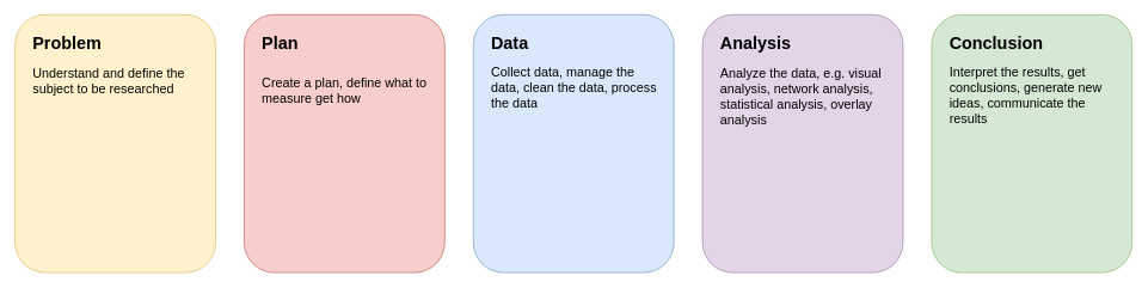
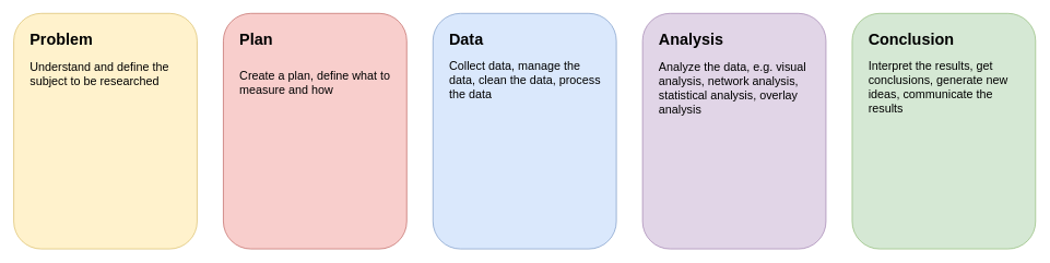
  <mxCell id="0" />
  <mxCell id="1" parent="0" />
  <mxCell id="2" value="" style="rounded=1;whiteSpace=wrap;html=1;fillColor=#fff2cc;strokeColor=#d6b656;" vertex="1" parent="1"><mxGeometry x="20" y="20" width="280" height="360" as="geometry" /></mxCell>
  <mxCell id="3" value="" style="rounded=1;whiteSpace=wrap;html=1;fillColor=#f8cecc;strokeColor=#b85450;" vertex="1" parent="1"><mxGeometry x="340" y="20" width="280" height="360" as="geometry" /></mxCell>
  <mxCell id="4" value="" style="rounded=1;whiteSpace=wrap;html=1;fillColor=#dae8fc;strokeColor=#6c8ebf;" vertex="1" parent="1"><mxGeometry x="660" y="20" width="280" height="360" as="geometry" /></mxCell>
  <mxCell id="5" value="" style="rounded=1;whiteSpace=wrap;html=1;fillColor=#e1d5e7;strokeColor=#9673a6;" vertex="1" parent="1"><mxGeometry x="980" y="20" width="280" height="360" as="geometry" /></mxCell>
  <mxCell id="6" value="" style="rounded=1;whiteSpace=wrap;html=1;fillColor=#d5e8d4;strokeColor=#82b366;" vertex="1" parent="1"><mxGeometry x="1300" y="20" width="280" height="360" as="geometry" /></mxCell>
  <mxCell id="7" value="&lt;h1&gt;Problem&lt;br&gt;&lt;/h1&gt;&lt;p style=&quot;font-size: 18px;&quot;&gt;&lt;font style=&quot;font-size: 18px;&quot;&gt;Understand and define the subject to be researched&lt;/font&gt;&lt;/p&gt;" style="text;html=1;strokeColor=none;fillColor=none;spacing=5;spacingTop=-20;whiteSpace=wrap;overflow=hidden;rounded=0;" vertex="1" parent="1"><mxGeometry x="40" y="40" width="240" height="320" as="geometry" /></mxCell>
- <mxCell id="8" value="&lt;h1&gt;Plan&lt;/h1&gt;&lt;div&gt;&lt;br&gt;&lt;/div&gt;&lt;div&gt;&lt;font style=&quot;font-size: 18px;&quot;&gt;&lt;font style=&quot;font-size: 18px;&quot;&gt;Create a plan, define what to measure get how&lt;/font&gt;&lt;/font&gt;&lt;br&gt;&lt;/div&gt;" style="text;html=1;strokeColor=none;fillColor=none;spacing=5;spacingTop=-20;whiteSpace=wrap;overflow=hidden;rounded=0;" vertex="1" parent="1"><mxGeometry x="360" y="40" width="240" height="320" as="geometry" /></mxCell>
+ <mxCell id="8" value="&lt;h1&gt;Plan&lt;/h1&gt;&lt;div&gt;&lt;br&gt;&lt;/div&gt;&lt;div&gt;&lt;font style=&quot;font-size: 18px;&quot;&gt;&lt;font style=&quot;font-size: 18px;&quot;&gt;Create a plan, define what to measure and how&lt;/font&gt;&lt;/font&gt;&lt;br&gt;&lt;/div&gt;" style="text;html=1;strokeColor=none;fillColor=none;spacing=5;spacingTop=-20;whiteSpace=wrap;overflow=hidden;rounded=0;" vertex="1" parent="1"><mxGeometry x="360" y="40" width="240" height="320" as="geometry" /></mxCell>
  <mxCell id="9" value="&lt;h1&gt;Data&lt;br&gt;&lt;/h1&gt;&lt;p&gt;&lt;font style=&quot;font-size: 18px;&quot;&gt;&lt;font style=&quot;font-size: 18px;&quot;&gt;Collect data, manage the data, clean the data, process the data&lt;/font&gt;&lt;/font&gt;&lt;br&gt;&lt;/p&gt;" style="text;html=1;strokeColor=none;fillColor=none;spacing=5;spacingTop=-20;whiteSpace=wrap;overflow=hidden;rounded=0;" vertex="1" parent="1"><mxGeometry x="680" y="40" width="240" height="320" as="geometry" /></mxCell>
  <mxCell id="10" value="&lt;h1&gt;Analysis&lt;br&gt;&lt;/h1&gt;&lt;p style=&quot;font-size: 18px;&quot;&gt;&lt;font style=&quot;font-size: 18px;&quot;&gt;Analyze the data, e.g. visual analysis, network analysis, statistical analysis, overlay analysis&lt;br&gt;&lt;/font&gt;&lt;/p&gt;" style="text;html=1;strokeColor=none;fillColor=none;spacing=5;spacingTop=-20;whiteSpace=wrap;overflow=hidden;rounded=0;" vertex="1" parent="1"><mxGeometry x="1000" y="40" width="240" height="320" as="geometry" /></mxCell>
  <mxCell id="11" value="&lt;h1&gt;Conclusion&lt;br&gt;&lt;/h1&gt;&lt;p&gt;&lt;font style=&quot;font-size: 18px;&quot;&gt;&lt;font style=&quot;font-size: 18px;&quot;&gt;Interpret the results, get conclusions, generate new ideas, communicate the results&lt;/font&gt;&lt;/font&gt;&lt;br&gt;&lt;/p&gt;" style="text;html=1;strokeColor=none;fillColor=none;spacing=5;spacingTop=-20;whiteSpace=wrap;overflow=hidden;rounded=0;" vertex="1" parent="1"><mxGeometry x="1320" y="40" width="240" height="320" as="geometry" /></mxCell>
